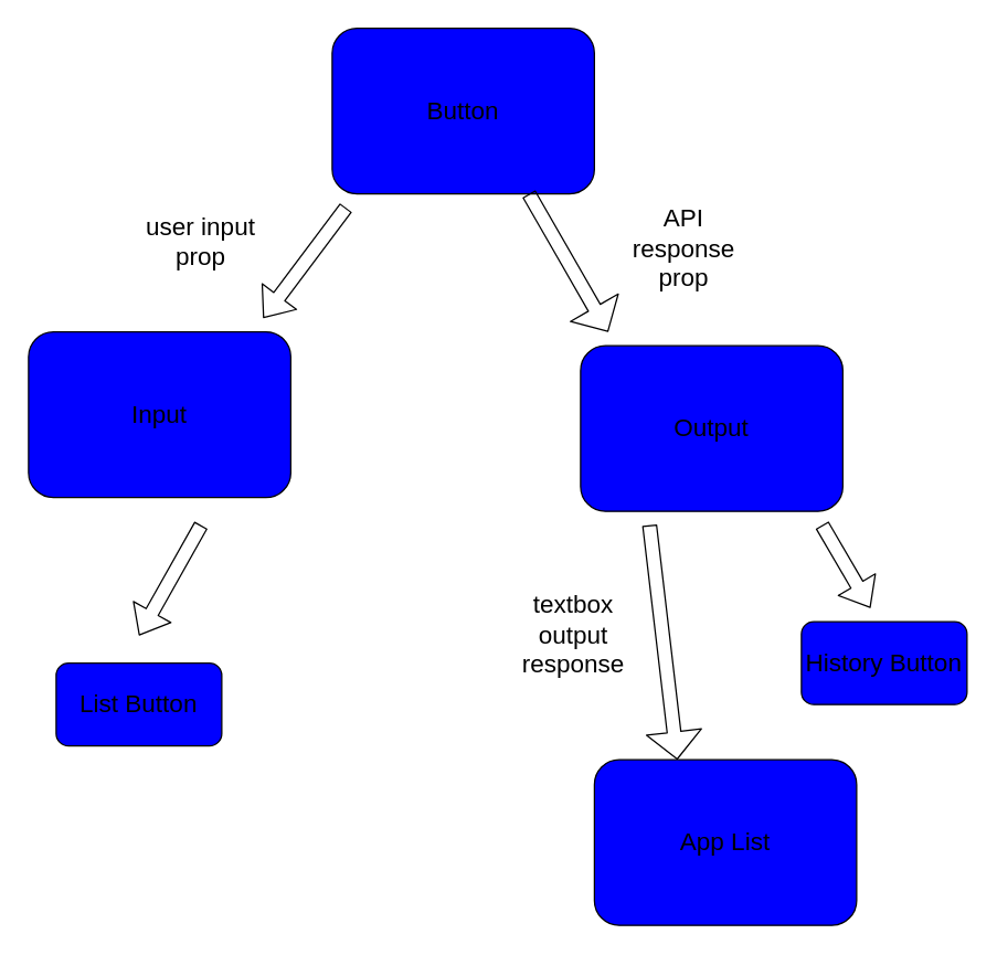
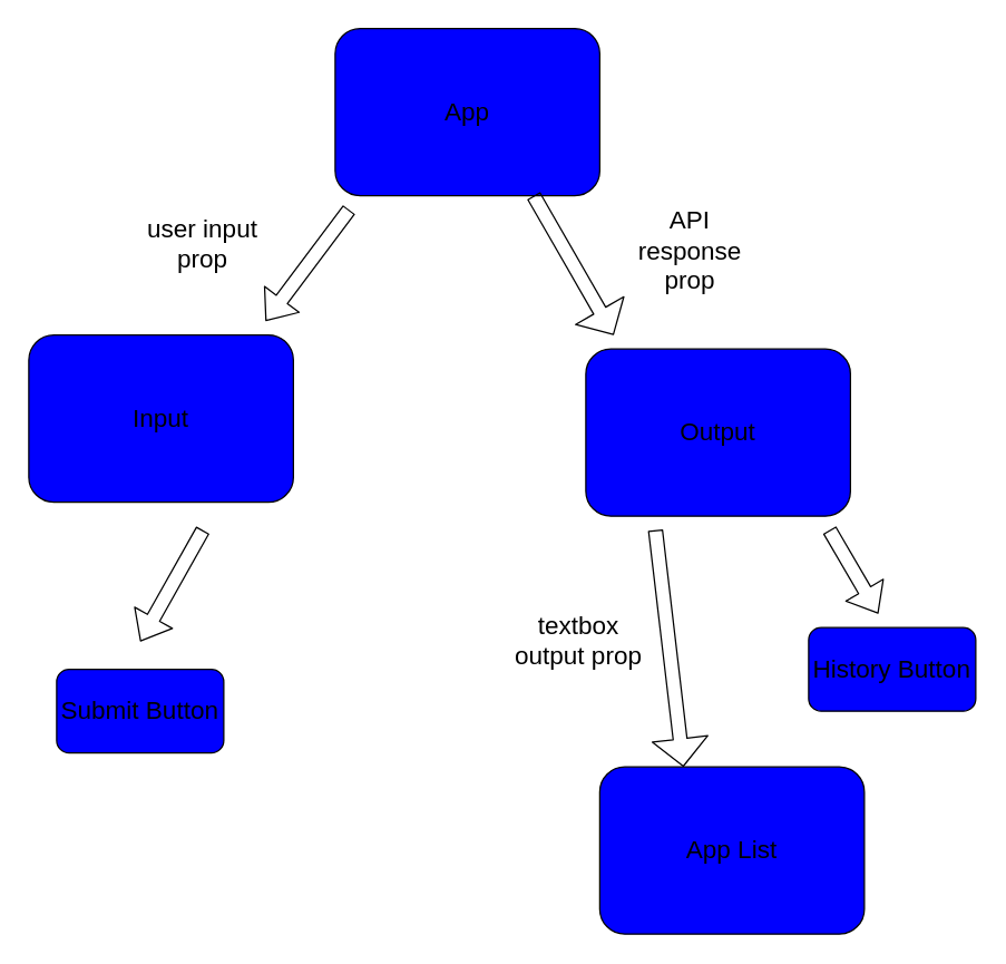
  <mxCell id="0" />
  <mxCell id="1" parent="0" />
- <mxCell id="2" value="&lt;font style=&quot;font-size: 18px;&quot;&gt;Button&lt;/font&gt;" style="rounded=1;whiteSpace=wrap;html=1;strokeColor=#000000;fillColor=#0000FF;" vertex="1" parent="1"><mxGeometry x="240" y="20" width="190" height="120" as="geometry" /></mxCell>
+ <mxCell id="2" value="&lt;font style=&quot;font-size: 18px;&quot;&gt;App&lt;/font&gt;" style="rounded=1;whiteSpace=wrap;html=1;strokeColor=#000000;fillColor=#0000FF;" vertex="1" parent="1"><mxGeometry x="240" y="20" width="190" height="120" as="geometry" /></mxCell>
  <mxCell id="3" value="&lt;font style=&quot;font-size: 18px;&quot;&gt;Input&lt;/font&gt;" style="rounded=1;whiteSpace=wrap;html=1;strokeColor=#000000;fillColor=#0000FF;" vertex="1" parent="1"><mxGeometry x="20" y="240" width="190" height="120" as="geometry" /></mxCell>
  <mxCell id="4" value="&lt;font style=&quot;font-size: 18px;&quot;&gt;Output&lt;/font&gt;" style="rounded=1;whiteSpace=wrap;html=1;strokeColor=#000000;fillColor=#0000FF;" vertex="1" parent="1"><mxGeometry x="420" y="250" width="190" height="120" as="geometry" /></mxCell>
  <mxCell id="5" value="" style="shape=flexArrow;endArrow=classic;html=1;fontSize=18;exitX=0.75;exitY=1;exitDx=0;exitDy=0;endWidth=29;endSize=6.23;" edge="1" parent="1" source="2"><mxGeometry width="50" height="50" relative="1" as="geometry"><mxPoint x="300" y="180" as="sourcePoint" /><mxPoint x="440" y="240" as="targetPoint" /></mxGeometry></mxCell>
  <mxCell id="6" value="" style="shape=flexArrow;endArrow=classic;html=1;fontSize=18;" edge="1" parent="1"><mxGeometry width="50" height="50" relative="1" as="geometry"><mxPoint x="250" y="150" as="sourcePoint" /><mxPoint x="190" y="230" as="targetPoint" /></mxGeometry></mxCell>
  <mxCell id="7" value="" style="shape=flexArrow;endArrow=classic;html=1;fontSize=18;endWidth=29;endSize=6.23;entryX=0.316;entryY=0;entryDx=0;entryDy=0;entryPerimeter=0;" edge="1" parent="1" target="8"><mxGeometry width="50" height="50" relative="1" as="geometry"><mxPoint x="470" y="380" as="sourcePoint" /><mxPoint x="330" y="410" as="targetPoint" /></mxGeometry></mxCell>
  <mxCell id="8" value="&lt;font style=&quot;font-size: 18px;&quot;&gt;App List&lt;br&gt;&lt;/font&gt;" style="rounded=1;whiteSpace=wrap;html=1;strokeColor=#000000;fillColor=#0000FF;" vertex="1" parent="1"><mxGeometry x="430" y="550" width="190" height="120" as="geometry" /></mxCell>
- <mxCell id="9" value="List Button" style="rounded=1;whiteSpace=wrap;html=1;strokeColor=#000000;fontSize=18;fillColor=#0000FF;" vertex="1" parent="1"><mxGeometry x="40" y="480" width="120" height="60" as="geometry" /></mxCell>
+ <mxCell id="9" value="Submit Button" style="rounded=1;whiteSpace=wrap;html=1;strokeColor=#000000;fontSize=18;fillColor=#0000FF;" vertex="1" parent="1"><mxGeometry x="40" y="480" width="120" height="60" as="geometry" /></mxCell>
  <mxCell id="10" value="" style="shape=flexArrow;endArrow=classic;html=1;fontSize=18;" edge="1" parent="1"><mxGeometry width="50" height="50" relative="1" as="geometry"><mxPoint x="145" y="380" as="sourcePoint" /><mxPoint x="100" y="460" as="targetPoint" /></mxGeometry></mxCell>
  <mxCell id="11" value="History Button" style="rounded=1;whiteSpace=wrap;html=1;strokeColor=#000000;fontSize=18;fillColor=#0000FF;" vertex="1" parent="1"><mxGeometry x="580" y="450" width="120" height="60" as="geometry" /></mxCell>
  <mxCell id="12" value="" style="shape=flexArrow;endArrow=classic;html=1;fontSize=18;" edge="1" parent="1"><mxGeometry width="50" height="50" relative="1" as="geometry"><mxPoint x="595" y="380" as="sourcePoint" /><mxPoint x="630" y="440" as="targetPoint" /></mxGeometry></mxCell>
  <mxCell id="13" value="user input prop&lt;span style=&quot;color: rgba(0, 0, 0, 0); font-family: monospace; font-size: 0px; text-align: start;&quot;&gt;%3CmxGraphModel%3E%3Croot%3E%3CmxCell%20id%3D%220%22%2F%3E%3CmxCell%20id%3D%221%22%20parent%3D%220%22%2F%3E%3CmxCell%20id%3D%222%22%20value%3D%22%22%20style%3D%22shape%3DflexArrow%3BendArrow%3Dclassic%3Bhtml%3D1%3BfontSize%3D18%3B%22%20edge%3D%221%22%20parent%3D%221%22%3E%3CmxGeometry%20width%3D%2250%22%20height%3D%2250%22%20relative%3D%221%22%20as%3D%22geometry%22%3E%3CmxPoint%20x%3D%22225%22%20y%3D%22470%22%20as%3D%22sourcePoint%22%2F%3E%3CmxPoint%20x%3D%22180%22%20y%3D%22550%22%20as%3D%22targetPoint%22%2F%3E%3C%2FmxGeometry%3E%3C%2FmxCell%3E%3C%2Froot%3E%3C%2FmxGraphModel%3E&lt;/span&gt;" style="text;html=1;strokeColor=none;fillColor=none;align=center;verticalAlign=middle;whiteSpace=wrap;rounded=0;fontSize=18;" vertex="1" parent="1"><mxGeometry x="90" y="150" width="110" height="50" as="geometry" /></mxCell>
  <mxCell id="14" value="API response prop" style="text;html=1;strokeColor=none;fillColor=none;align=center;verticalAlign=middle;whiteSpace=wrap;rounded=0;fontSize=18;" vertex="1" parent="1"><mxGeometry x="440" y="150" width="110" height="60" as="geometry" /></mxCell>
- <mxCell id="15" value="textbox output response" style="text;html=1;strokeColor=none;fillColor=none;align=center;verticalAlign=middle;whiteSpace=wrap;rounded=0;fontSize=18;" vertex="1" parent="1"><mxGeometry x="360" y="430" width="110" height="60" as="geometry" /></mxCell>
+ <mxCell id="15" value="textbox output prop" style="text;html=1;strokeColor=none;fillColor=none;align=center;verticalAlign=middle;whiteSpace=wrap;rounded=0;fontSize=18;" vertex="1" parent="1"><mxGeometry x="360" y="430" width="110" height="60" as="geometry" /></mxCell>
